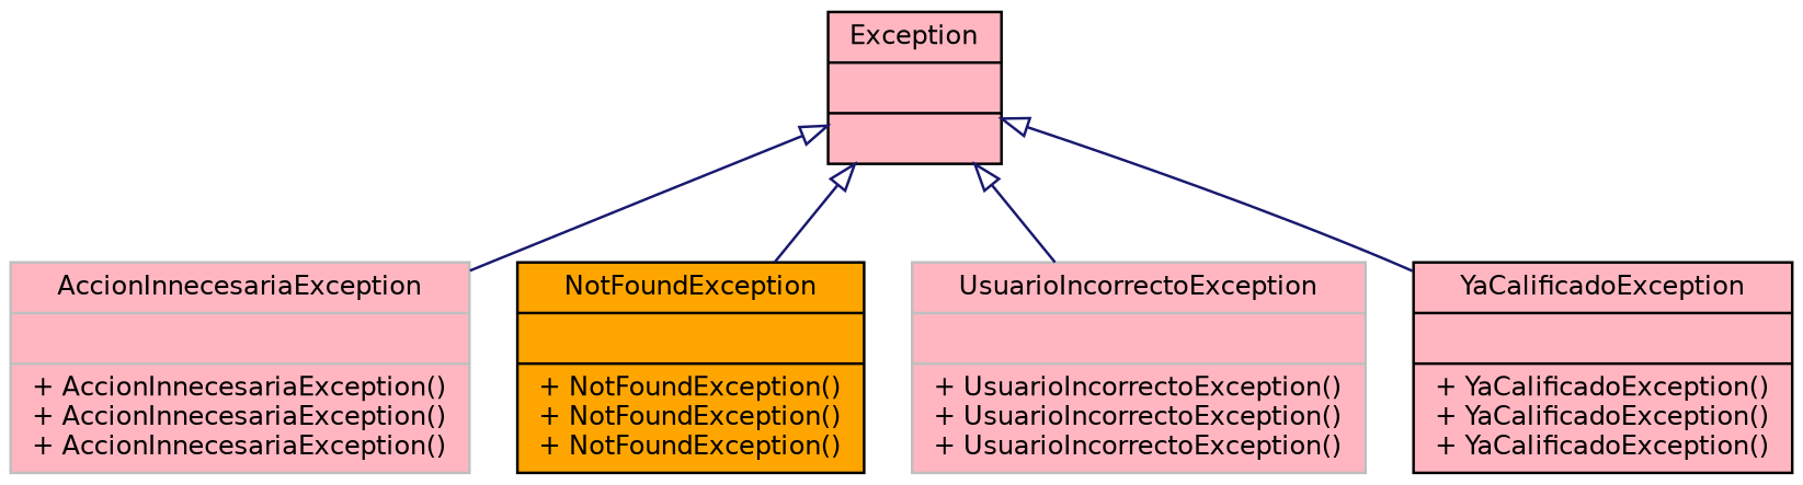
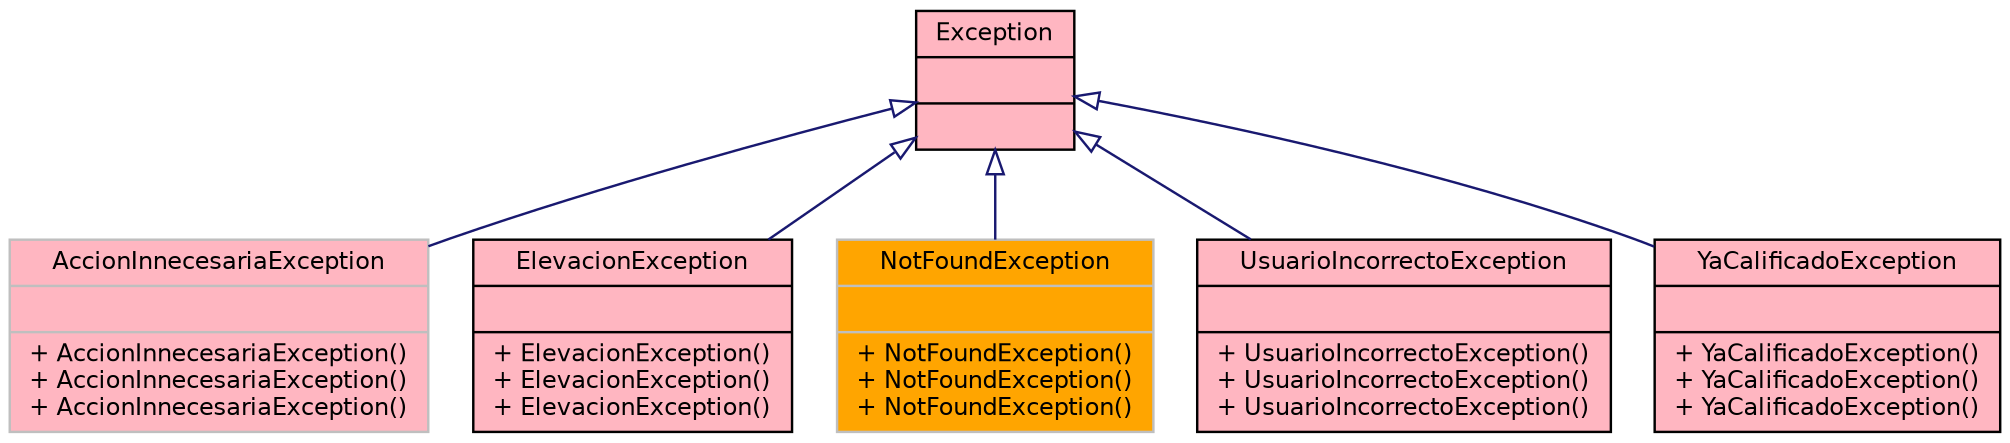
  digraph {
    node [color=black fillcolor=lightpink fontname=Helvetica fontsize=10 shape=record style=filled]
    edge [arrowtail=onormal color=midnightblue dir=back fontname=Helvetica fontsize=10 labelfontname=Helvetica labelfontsize=10 style=solid]
    n1 [fontcolor=black height=0.2 label="{Exception\n||}" width=0.4]
    n2 [color=grey75 height=0.2 label="{AccionInnecesariaException\n||+ AccionInnecesariaException()\l+ AccionInnecesariaException()\l+ AccionInnecesariaException()\l}" width=0.4]
-   n4 [fillcolor=orange height=0.2 label="{NotFoundException\n||+ NotFoundException()\l+ NotFoundException()\l+ NotFoundException()\l}" width=0.4]
-   n5 [color=grey75 height=0.2 label="{UsuarioIncorrectoException\n||+ UsuarioIncorrectoException()\l+ UsuarioIncorrectoException()\l+ UsuarioIncorrectoException()\l}" width=0.4]
+   n3 [height=0.2 label="{ElevacionException\n||+ ElevacionException()\l+ ElevacionException()\l+ ElevacionException()\l}" width=0.4]
+   n4 [color=grey75 fillcolor=orange height=0.2 label="{NotFoundException\n||+ NotFoundException()\l+ NotFoundException()\l+ NotFoundException()\l}" width=0.4]
+   n5 [height=0.2 label="{UsuarioIncorrectoException\n||+ UsuarioIncorrectoException()\l+ UsuarioIncorrectoException()\l+ UsuarioIncorrectoException()\l}" width=0.4]
    n6 [height=0.2 label="{YaCalificadoException\n||+ YaCalificadoException()\l+ YaCalificadoException()\l+ YaCalificadoException()\l}" width=0.4]
    n1 -> n2
+   n1 -> n3
    n1 -> n4
    n1 -> n5
    n1 -> n6
  }
